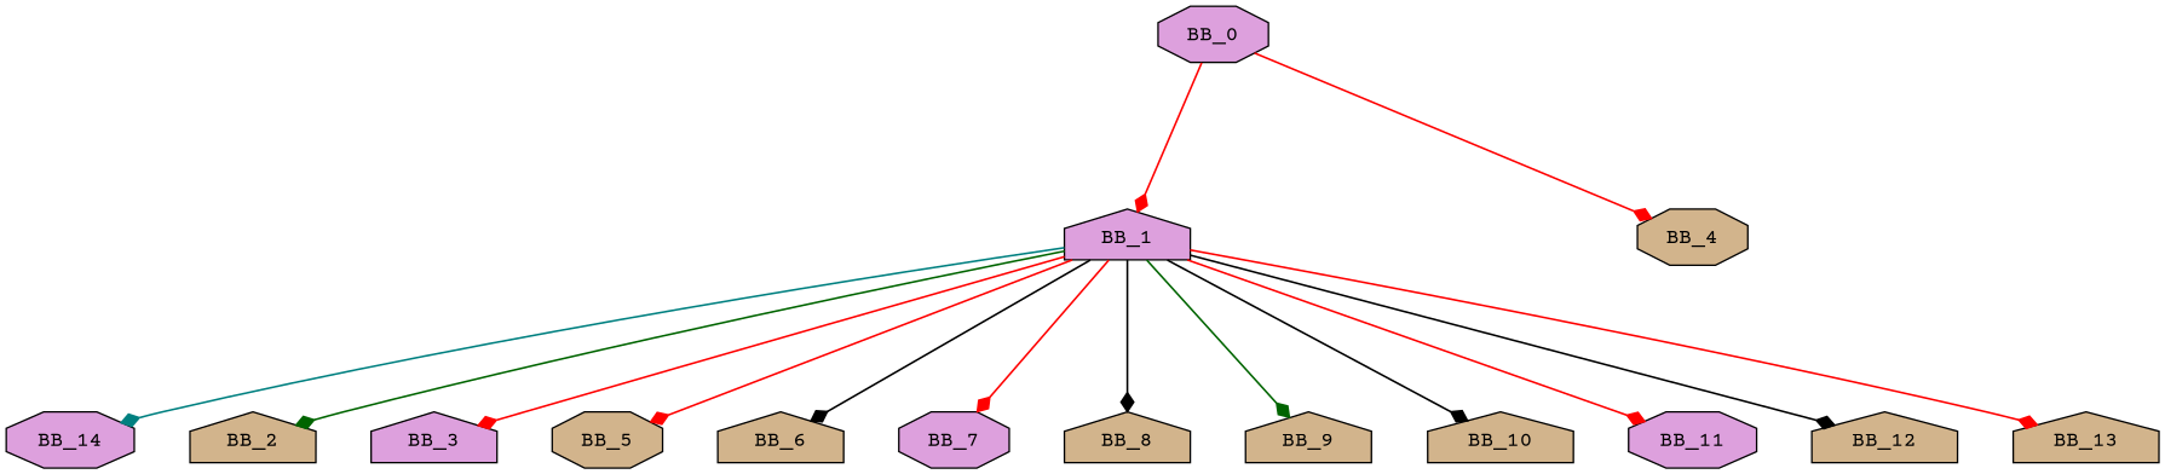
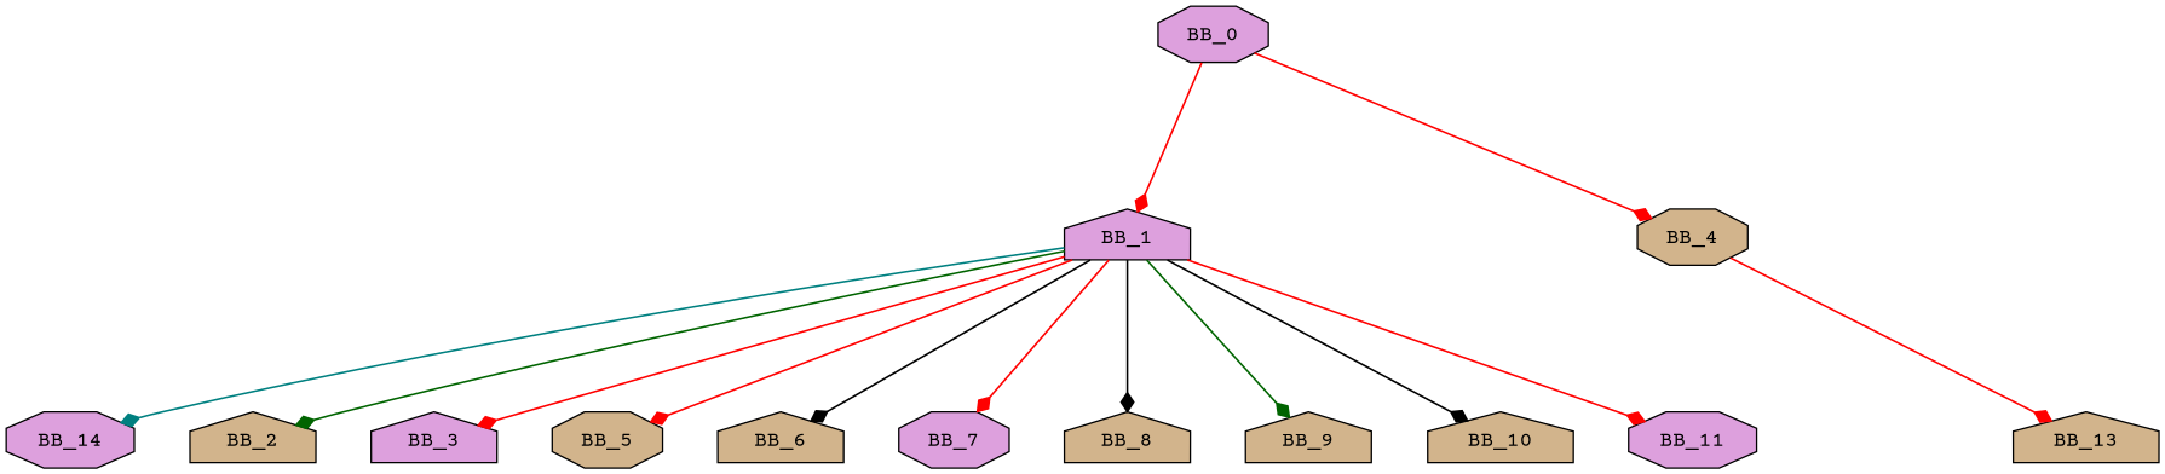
  digraph {
    color=green
    fillcolor=lightgreen
    fontname="Courier Prime"
    fontsize=20
    nodesep=0.5
    penwidth=2
    rankdir=TB
    ranksep=1.3
    style=rounded
    node [fillcolor=tan fontname="Courier Prime" shape=house style=filled]
    edge [arrowhead=diamond arrowsize=1 color=red fontname="Courier Prime" penwidth=1.2 style=solid]
    BB_0 [fillcolor=plum shape=octagon]
    BB_1 [fillcolor=plum]
    BB_4 [shape=octagon]
    BB_14 [fillcolor=plum shape=octagon]
    BB_2
    BB_3 [fillcolor=plum]
    BB_5 [shape=octagon]
    BB_6
    BB_7 [fillcolor=plum shape=octagon]
    BB_8
    BB_9
    BB_10
    BB_11 [fillcolor=plum shape=octagon]
-   BB_12
    BB_13
    BB_0 -> BB_1 [style=bold]
    BB_0 -> BB_4
    BB_1 -> BB_14 [color=teal]
    BB_1 -> BB_2 [color=darkgreen style=bold]
    BB_1 -> BB_3
    BB_1 -> BB_5 [style=bold]
    BB_1 -> BB_6 [color=black]
    BB_1 -> BB_7
    BB_1 -> BB_8 [color=black]
    BB_1 -> BB_9 [color=darkgreen style=bold]
    BB_1 -> BB_10 [color=black]
    BB_1 -> BB_11 [style=bold]
-   BB_1 -> BB_12 [color=black style=bold]
-   BB_1 -> BB_13
+   BB_4 -> BB_13
  }
